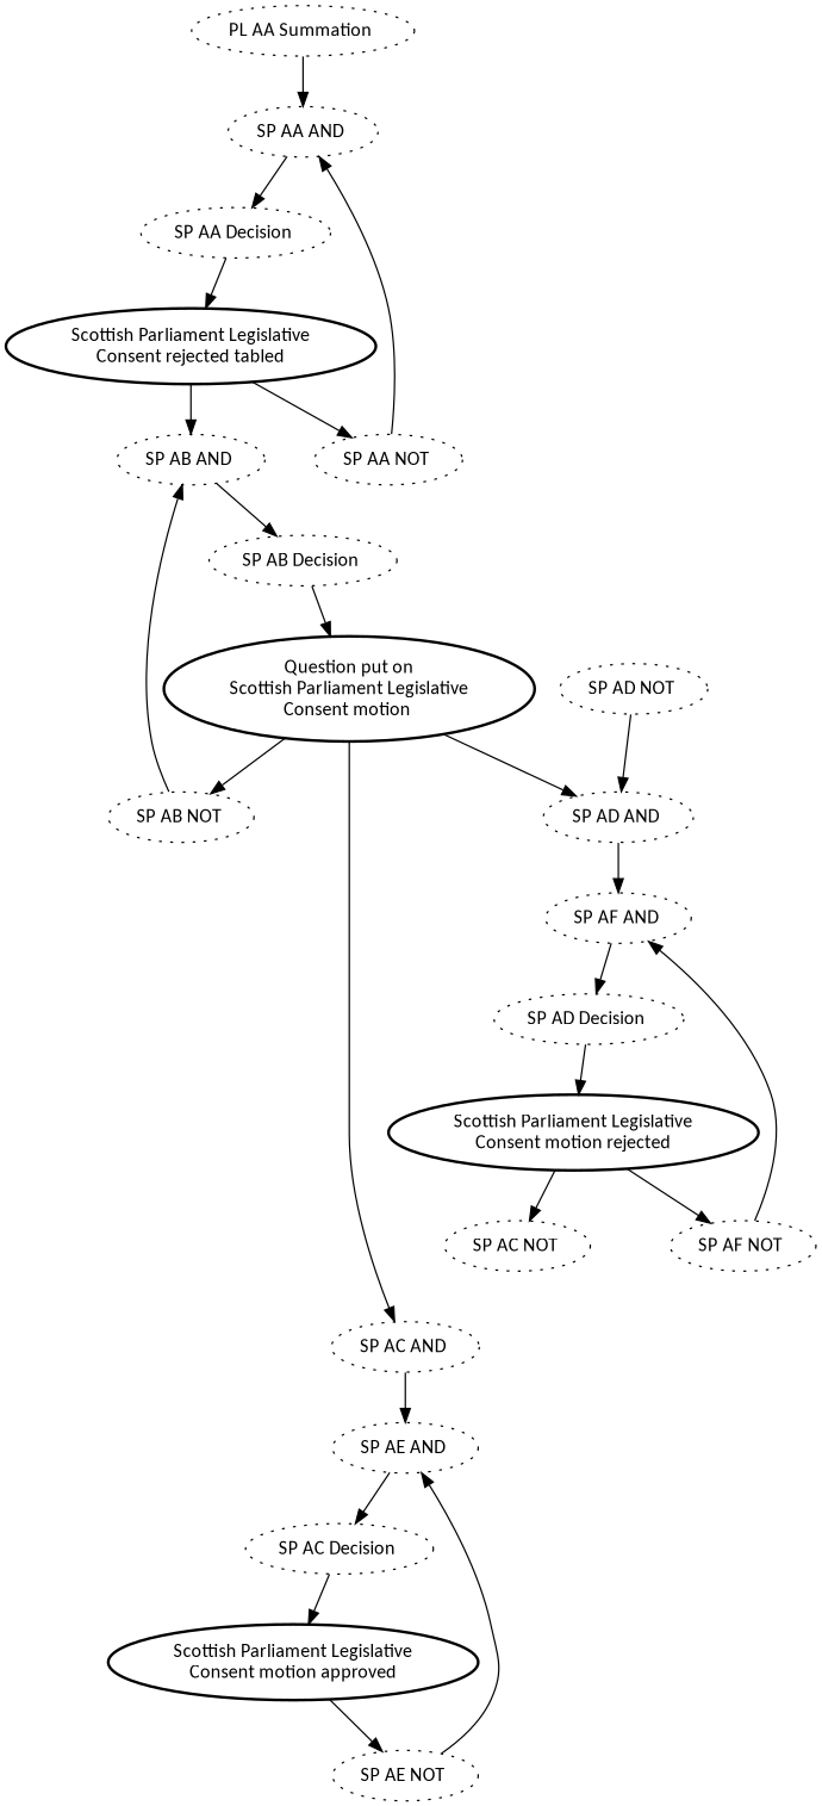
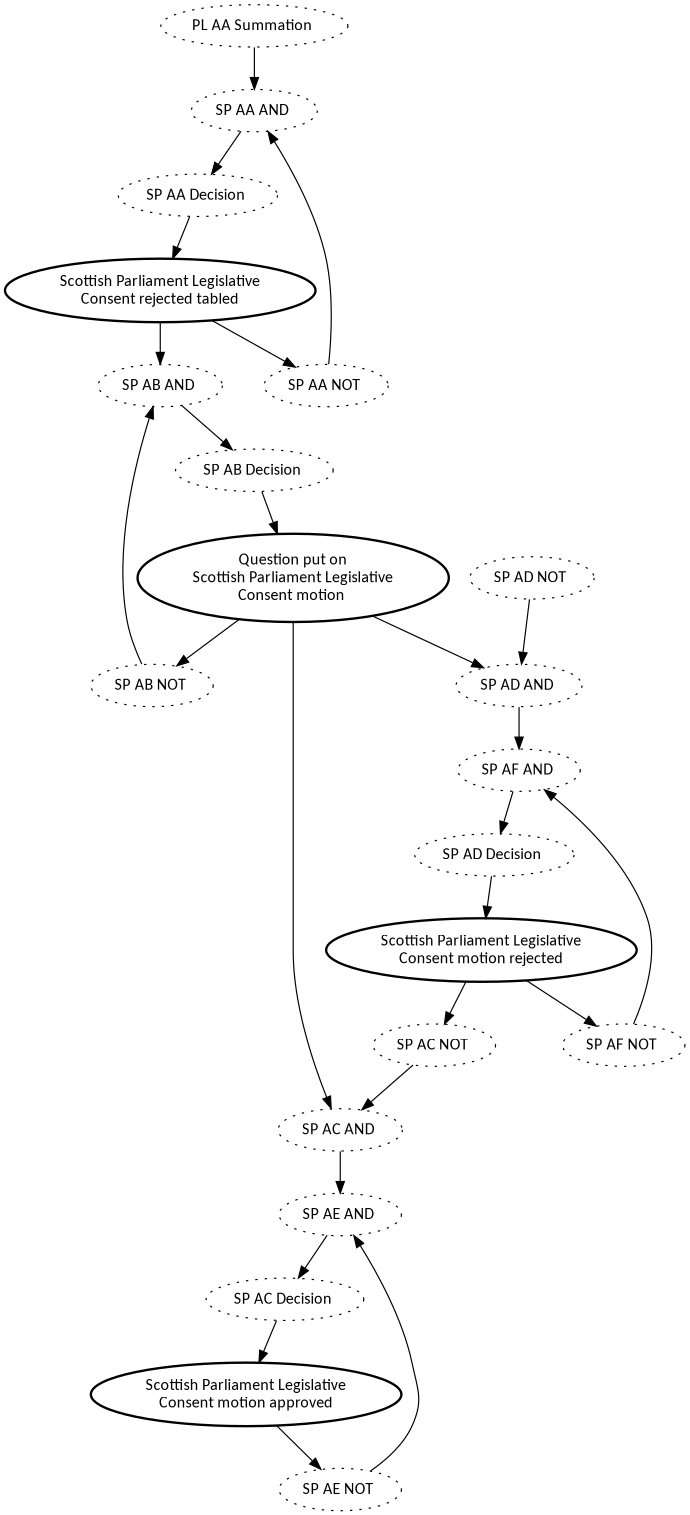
  digraph {
    fontname=calibri
    node [fontname=calibri style=dotted]
    edge [color=black fontname=calibri style=solid]
    n1 [label="PL AA Summation "]
    n2 [label="SP AA AND "]
    n3 [label="SP AA Decision "]
    n4 [label="Scottish Parliament Legislative\nConsent rejected tabled\n" style=bold]
    n5 [label="SP AA NOT "]
    n6 [label="SP AB AND "]
    n7 [label="SP AB Decision "]
    n8 [label="Question put on\nScottish Parliament Legislative\nConsent motion " style=bold]
    n9 [label="SP AB NOT "]
    n10 [label="SP AC AND "]
    n11 [label="SP AD AND "]
    n12 [label="SP AE AND "]
    n13 [label="SP AF AND "]
    n14 [label="SP AC Decision "]
    n15 [label="Scottish Parliament Legislative\nConsent motion approved\n" style=bold]
    n16 [label="SP AE NOT "]
    n17 [label="SP AD NOT "]
    n18 [label="SP AD Decision "]
    n19 [label="Scottish Parliament Legislative\nConsent motion rejected\n" style=bold]
    n20 [label="SP AF NOT "]
    n21 [label="SP AC NOT "]
    n1 -> n2
    n2 -> n3
    n3 -> n4
    n4 -> n5
    n4 -> n6
    n5 -> n2
    n6 -> n7
    n7 -> n8
    n8 -> n9
    n8 -> n10
    n8 -> n11
    n9 -> n6
    n10 -> n12
    n11 -> n13
    n12 -> n14
    n13 -> n18
    n14 -> n15
    n15 -> n16
    n16 -> n12
    n17 -> n11
    n18 -> n19
    n19 -> n20
    n19 -> n21
    n20 -> n13
+   n21 -> n10
  }
